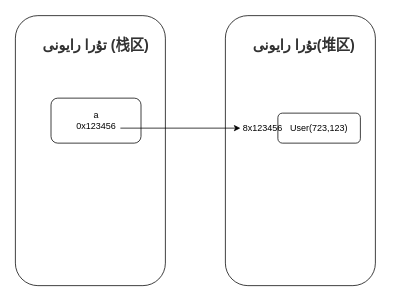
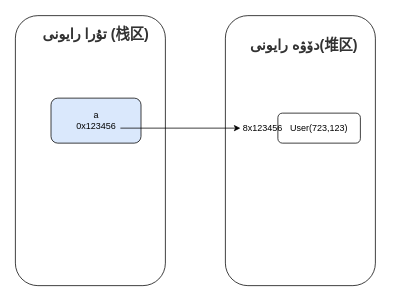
  <mxCell id="0" />
  <mxCell id="1" parent="0" />
  <mxCell id="2" value="" style="rounded=1;whiteSpace=wrap;html=1;" vertex="1" parent="1"><mxGeometry x="20" y="20" width="200" height="360" as="geometry" /></mxCell>
- <mxCell id="3" value="&lt;span style=&quot;color: rgb(50 , 50 , 50) ; font-size: 19px ; font-weight: 700 ; background-color: rgba(255 , 255 , 255 , 0.01)&quot;&gt;تۇرا رايونى (栈区)&lt;/span&gt;" style="text;html=1;strokeColor=none;fillColor=none;align=center;verticalAlign=middle;whiteSpace=wrap;rounded=0;" vertex="1" parent="1"><mxGeometry x="40" y="50" width="175" height="20" as="geometry" /></mxCell>
+ <mxCell id="3" value="&lt;span style=&quot;color: rgb(50 , 50 , 50) ; font-size: 19px ; font-weight: 700 ; background-color: rgba(255 , 255 , 255 , 0.01)&quot;&gt;تۇرا رايونى (栈区)&lt;/span&gt;" style="text;html=1;strokeColor=none;fillColor=none;align=center;verticalAlign=middle;whiteSpace=wrap;rounded=0;" vertex="1" parent="1"><mxGeometry x="40" y="35" width="175" height="20" as="geometry" /></mxCell>
  <mxCell id="4" value="" style="rounded=1;whiteSpace=wrap;html=1;" vertex="1" parent="1"><mxGeometry x="300" y="20" width="200" height="360" as="geometry" /></mxCell>
- <mxCell id="5" value="&#10;&#10;&lt;span style=&quot;color: rgb(50, 50, 50); font-size: 19px; font-style: normal; font-weight: 700; letter-spacing: normal; text-align: center; text-indent: 0px; text-transform: none; word-spacing: 0px; background-color: rgba(255, 255, 255, 0.01); display: inline; float: none;&quot;&gt;تۇرا رايونى(堆区)&lt;/span&gt;&#10;&#10;" style="text;html=1;strokeColor=none;fillColor=none;align=center;verticalAlign=middle;whiteSpace=wrap;rounded=0;" vertex="1" parent="1"><mxGeometry x="300" y="30" width="210" height="60" as="geometry" /></mxCell>
- <mxCell id="6" value="a&lt;br&gt;0x123456" style="rounded=1;whiteSpace=wrap;html=1;" vertex="1" parent="1"><mxGeometry x="67.5" y="130" width="120" height="60" as="geometry" /></mxCell>
+ <mxCell id="5" value="&#10;&#10;&lt;span style=&quot;color: rgb(50, 50, 50); font-size: 19px; font-style: normal; font-weight: 700; letter-spacing: normal; text-align: center; text-indent: 0px; text-transform: none; word-spacing: 0px; background-color: rgba(255, 255, 255, 0.01); display: inline; float: none;&quot;&gt;دۆۋە رايونى(堆区)&lt;/span&gt;&#10;&#10;" style="text;html=1;strokeColor=none;fillColor=none;align=center;verticalAlign=middle;whiteSpace=wrap;rounded=0;" vertex="1" parent="1"><mxGeometry x="300" y="30" width="210" height="60" as="geometry" /></mxCell>
+ <mxCell id="6" value="a&lt;br&gt;0x123456" style="rounded=1;whiteSpace=wrap;html=1;fillColor=#dae8fc;" vertex="1" parent="1"><mxGeometry x="67.5" y="130" width="120" height="60" as="geometry" /></mxCell>
  <mxCell id="7" value="User(723,123)" style="rounded=1;whiteSpace=wrap;html=1;" vertex="1" parent="1"><mxGeometry x="370" y="150" width="110" height="40" as="geometry" /></mxCell>
  <mxCell id="8" value="8x123456" style="text;html=1;strokeColor=none;fillColor=none;align=center;verticalAlign=middle;whiteSpace=wrap;rounded=0;" vertex="1" parent="1"><mxGeometry x="330" y="160" width="40" height="20" as="geometry" /></mxCell>
  <mxCell id="9" value="" style="endArrow=classic;html=1;" edge="1" parent="1"><mxGeometry width="50" height="50" relative="1" as="geometry"><mxPoint x="160" y="170" as="sourcePoint" /><mxPoint x="320" y="170" as="targetPoint" /><Array as="points"><mxPoint x="160" y="170" /></Array></mxGeometry></mxCell>
